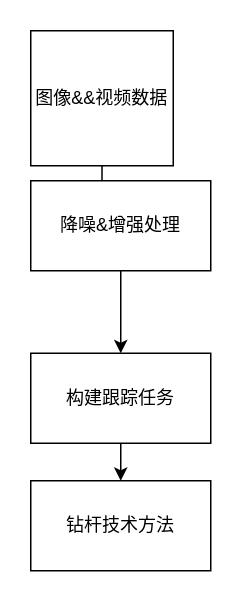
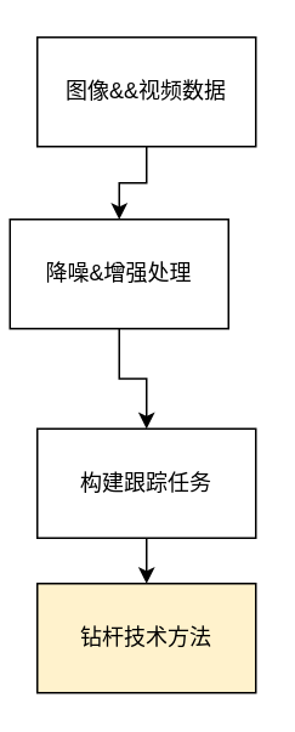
  <mxCell id="0" />
  <mxCell id="1" parent="0" />
  <mxCell id="2" style="edgeStyle=orthogonalEdgeStyle;rounded=0;orthogonalLoop=1;jettySize=auto;html=1;exitX=0.5;exitY=1;exitDx=0;exitDy=0;" edge="1" parent="1" source="3" target="5"><mxGeometry relative="1" as="geometry" /></mxCell>
- <mxCell id="3" value="图像&amp;amp;&amp;amp;视频数据" style="rounded=0;whiteSpace=wrap;html=1;" vertex="1" parent="1"><mxGeometry x="20" y="20" width="95" height="90" as="geometry" /></mxCell>
+ <mxCell id="3" value="图像&amp;amp;&amp;amp;视频数据" style="rounded=0;whiteSpace=wrap;html=1;" vertex="1" parent="1"><mxGeometry x="20" y="20" width="120" height="60" as="geometry" /></mxCell>
  <mxCell id="4" style="edgeStyle=orthogonalEdgeStyle;rounded=0;orthogonalLoop=1;jettySize=auto;html=1;exitX=0.5;exitY=1;exitDx=0;exitDy=0;" edge="1" parent="1" source="5" target="7"><mxGeometry relative="1" as="geometry" /></mxCell>
- <mxCell id="5" value="降噪&amp;amp;增强处理" style="rounded=0;whiteSpace=wrap;html=1;" vertex="1" parent="1"><mxGeometry x="20" y="120" width="120" height="60" as="geometry" /></mxCell>
+ <mxCell id="5" value="降噪&amp;amp;增强处理" style="rounded=0;whiteSpace=wrap;html=1;" vertex="1" parent="1"><mxGeometry x="5" y="120" width="120" height="60" as="geometry" /></mxCell>
  <mxCell id="6" style="edgeStyle=orthogonalEdgeStyle;rounded=0;orthogonalLoop=1;jettySize=auto;html=1;exitX=0.5;exitY=1;exitDx=0;exitDy=0;entryX=0.5;entryY=0;entryDx=0;entryDy=0;" edge="1" parent="1" source="7"><mxGeometry relative="1" as="geometry"><mxPoint x="80" y="320" as="targetPoint" /></mxGeometry></mxCell>
  <mxCell id="7" value="构建跟踪任务" style="rounded=0;whiteSpace=wrap;html=1;" vertex="1" parent="1"><mxGeometry x="20" y="235" width="120" height="60" as="geometry" /></mxCell>
- <mxCell id="8" value="钻杆技术方法" style="rounded=0;whiteSpace=wrap;html=1;" vertex="1" parent="1"><mxGeometry x="20" y="320" width="120" height="60" as="geometry" /></mxCell>
+ <mxCell id="8" value="钻杆技术方法" style="rounded=0;whiteSpace=wrap;html=1;fillColor=#fff2cc;" vertex="1" parent="1"><mxGeometry x="20" y="320" width="120" height="60" as="geometry" /></mxCell>
